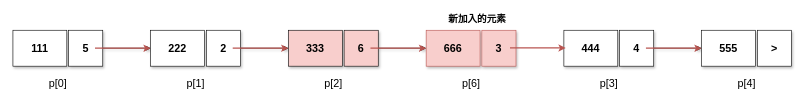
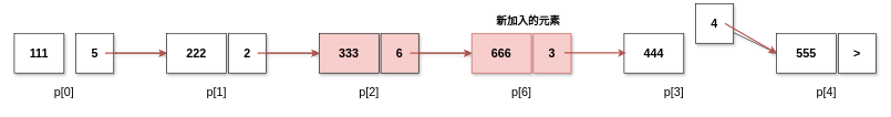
  <mxCell id="0" />
  <mxCell id="1" parent="0" />
- <mxCell id="2" value="111" style="rounded=0;whiteSpace=wrap;html=1;fontStyle=1;fontSize=18;shadow=1;" parent="1" vertex="1"><mxGeometry x="20" y="50" width="90" height="60" as="geometry" /></mxCell>
+ <mxCell id="2" value="111" style="rounded=0;whiteSpace=wrap;html=1;fontStyle=1;fontSize=18;shadow=1;" parent="1" vertex="1"><mxGeometry x="20" y="50" width="75" height="60" as="geometry" /></mxCell>
  <mxCell id="3" value="5" style="rounded=0;whiteSpace=wrap;html=1;fontStyle=1;fontSize=18;shadow=1;" parent="1" vertex="1"><mxGeometry x="113" y="50" width="57" height="60" as="geometry" /></mxCell>
  <mxCell id="4" value="p[0]" style="text;html=1;align=center;verticalAlign=middle;resizable=0;points=[];autosize=1;fontSize=18;shadow=1;" parent="1" vertex="1"><mxGeometry x="70" y="125" width="50" height="30" as="geometry" /></mxCell>
  <mxCell id="5" value="" style="endArrow=classic;html=1;fontSize=18;shadow=1;" parent="1" source="3" edge="1"><mxGeometry width="50" height="50" relative="1" as="geometry"><mxPoint x="230" y="230" as="sourcePoint" /><mxPoint x="250" y="80" as="targetPoint" /></mxGeometry></mxCell>
  <mxCell id="6" value="" style="endArrow=classic;html=1;fontSize=18;exitX=0.772;exitY=0.5;exitDx=0;exitDy=0;exitPerimeter=0;fillColor=#f8cecc;strokeColor=#b85450;strokeWidth=2;shadow=0;" parent="1" source="3" edge="1"><mxGeometry width="50" height="50" relative="1" as="geometry"><mxPoint x="230" y="230" as="sourcePoint" /><mxPoint x="250" y="80" as="targetPoint" /></mxGeometry></mxCell>
  <mxCell id="7" value="222" style="rounded=0;whiteSpace=wrap;html=1;fontStyle=1;fontSize=18;shadow=1;" parent="1" vertex="1"><mxGeometry x="250" y="50" width="90" height="60" as="geometry" /></mxCell>
  <mxCell id="8" value="2" style="rounded=0;whiteSpace=wrap;html=1;fontStyle=1;fontSize=18;shadow=1;" parent="1" vertex="1"><mxGeometry x="343" y="50" width="57" height="60" as="geometry" /></mxCell>
  <mxCell id="9" value="p[1]" style="text;html=1;align=center;verticalAlign=middle;resizable=0;points=[];autosize=1;fontSize=18;shadow=1;" parent="1" vertex="1"><mxGeometry x="300" y="125" width="50" height="30" as="geometry" /></mxCell>
  <mxCell id="10" value="" style="endArrow=classic;html=1;fontSize=18;shadow=1;" parent="1" source="8" edge="1"><mxGeometry width="50" height="50" relative="1" as="geometry"><mxPoint x="460" y="230" as="sourcePoint" /><mxPoint x="480" y="80" as="targetPoint" /></mxGeometry></mxCell>
  <mxCell id="11" value="" style="endArrow=classic;html=1;fontSize=18;exitX=0.772;exitY=0.5;exitDx=0;exitDy=0;exitPerimeter=0;fillColor=#f8cecc;strokeColor=#b85450;strokeWidth=2;shadow=0;" parent="1" source="8" edge="1"><mxGeometry width="50" height="50" relative="1" as="geometry"><mxPoint x="460" y="230" as="sourcePoint" /><mxPoint x="480" y="80" as="targetPoint" /></mxGeometry></mxCell>
  <mxCell id="12" value="333" style="rounded=0;whiteSpace=wrap;html=1;fontStyle=1;fontSize=18;shadow=1;fillColor=#f8cecc;" parent="1" vertex="1"><mxGeometry x="480" y="50" width="90" height="60" as="geometry" /></mxCell>
  <mxCell id="13" value="6" style="rounded=0;whiteSpace=wrap;html=1;fontStyle=1;fontSize=18;shadow=1;fillColor=#f8cecc;" parent="1" vertex="1"><mxGeometry x="573" y="50" width="57" height="60" as="geometry" /></mxCell>
  <mxCell id="14" value="p[2]" style="text;html=1;align=center;verticalAlign=middle;resizable=0;points=[];autosize=1;fontSize=18;shadow=1;" parent="1" vertex="1"><mxGeometry x="530" y="125" width="50" height="30" as="geometry" /></mxCell>
  <mxCell id="15" value="" style="endArrow=classic;html=1;fontSize=18;shadow=1;" parent="1" source="13" edge="1"><mxGeometry width="50" height="50" relative="1" as="geometry"><mxPoint x="690" y="230" as="sourcePoint" /><mxPoint x="710" y="80" as="targetPoint" /></mxGeometry></mxCell>
  <mxCell id="16" value="" style="endArrow=classic;html=1;fontSize=18;exitX=0.772;exitY=0.5;exitDx=0;exitDy=0;exitPerimeter=0;fillColor=#f8cecc;strokeColor=#b85450;strokeWidth=2;shadow=0;" parent="1" source="13" edge="1"><mxGeometry width="50" height="50" relative="1" as="geometry"><mxPoint x="690" y="230" as="sourcePoint" /><mxPoint x="710" y="80" as="targetPoint" /></mxGeometry></mxCell>
  <mxCell id="17" value="444" style="rounded=0;whiteSpace=wrap;html=1;fontStyle=1;fontSize=18;shadow=1;" parent="1" vertex="1"><mxGeometry x="940" y="50" width="90" height="60" as="geometry" /></mxCell>
- <mxCell id="18" value="4" style="rounded=0;whiteSpace=wrap;html=1;fontStyle=1;fontSize=18;shadow=1;" parent="1" vertex="1"><mxGeometry x="1033" y="50" width="57" height="60" as="geometry" /></mxCell>
+ <mxCell id="18" value="4" style="rounded=0;whiteSpace=wrap;html=1;fontStyle=1;fontSize=18;shadow=1;" parent="1" vertex="1"><mxGeometry x="1048" y="5" width="57" height="60" as="geometry" /></mxCell>
  <mxCell id="19" value="p[3]" style="text;html=1;align=center;verticalAlign=middle;resizable=0;points=[];autosize=1;fontSize=18;shadow=1;" parent="1" vertex="1"><mxGeometry x="990" y="125" width="50" height="30" as="geometry" /></mxCell>
  <mxCell id="20" value="" style="endArrow=classic;html=1;fontSize=18;shadow=1;" parent="1" source="18" edge="1"><mxGeometry width="50" height="50" relative="1" as="geometry"><mxPoint x="1150" y="230" as="sourcePoint" /><mxPoint x="1170" y="80" as="targetPoint" /></mxGeometry></mxCell>
  <mxCell id="21" value="" style="endArrow=classic;html=1;fontSize=18;exitX=0.772;exitY=0.5;exitDx=0;exitDy=0;exitPerimeter=0;fillColor=#f8cecc;strokeColor=#b85450;strokeWidth=2;shadow=0;" parent="1" source="18" edge="1"><mxGeometry width="50" height="50" relative="1" as="geometry"><mxPoint x="1150" y="230" as="sourcePoint" /><mxPoint x="1170" y="80" as="targetPoint" /></mxGeometry></mxCell>
  <mxCell id="22" value="555" style="rounded=0;whiteSpace=wrap;html=1;fontStyle=1;fontSize=18;shadow=1;" parent="1" vertex="1"><mxGeometry x="1170" y="50" width="90" height="60" as="geometry" /></mxCell>
  <mxCell id="23" value="&amp;gt;" style="rounded=0;whiteSpace=wrap;html=1;fontStyle=1;fontSize=18;shadow=1;" parent="1" vertex="1"><mxGeometry x="1263" y="50" width="57" height="60" as="geometry" /></mxCell>
  <mxCell id="24" value="p[4]" style="text;html=1;align=center;verticalAlign=middle;resizable=0;points=[];autosize=1;fontSize=18;shadow=1;" parent="1" vertex="1"><mxGeometry x="1220" y="125" width="50" height="30" as="geometry" /></mxCell>
  <mxCell id="25" value="666" style="rounded=0;whiteSpace=wrap;html=1;fontStyle=1;fontSize=18;shadow=1;fillColor=#f8cecc;strokeColor=#b85450;" vertex="1" parent="1"><mxGeometry x="710" y="50" width="90" height="60" as="geometry" /></mxCell>
  <mxCell id="26" value="3" style="rounded=0;whiteSpace=wrap;html=1;fontStyle=1;fontSize=18;shadow=1;fillColor=#f8cecc;strokeColor=#b85450;" vertex="1" parent="1"><mxGeometry x="803" y="50" width="57" height="60" as="geometry" /></mxCell>
  <mxCell id="27" value="p[6]" style="text;html=1;align=center;verticalAlign=middle;resizable=0;points=[];autosize=1;fontSize=18;shadow=1;" vertex="1" parent="1"><mxGeometry x="760" y="125" width="50" height="30" as="geometry" /></mxCell>
  <mxCell id="28" value="" style="endArrow=classic;html=1;fontSize=18;exitX=0.772;exitY=0.5;exitDx=0;exitDy=0;exitPerimeter=0;fillColor=#f8cecc;strokeColor=#b85450;strokeWidth=2;shadow=0;" edge="1" parent="1"><mxGeometry width="50" height="50" relative="1" as="geometry"><mxPoint x="850.004" y="79.5" as="sourcePoint" /><mxPoint x="943" y="79.5" as="targetPoint" /></mxGeometry></mxCell>
  <mxCell id="29" value="新加入的元素" style="text;html=1;align=center;verticalAlign=middle;resizable=0;points=[];autosize=1;fontStyle=1;fontSize=16;" vertex="1" parent="1"><mxGeometry x="740" y="20" width="110" height="20" as="geometry" /></mxCell>
